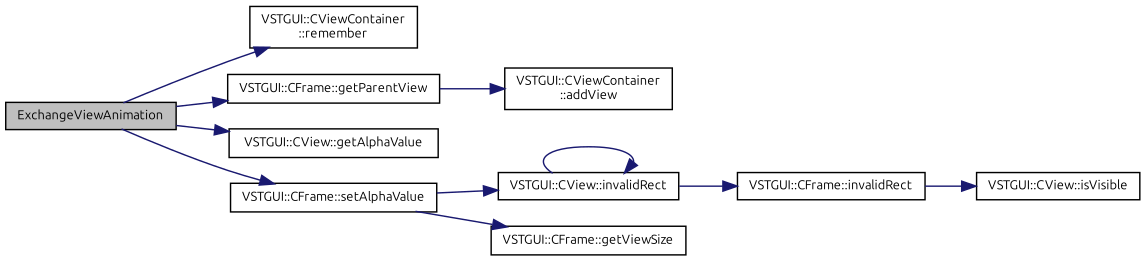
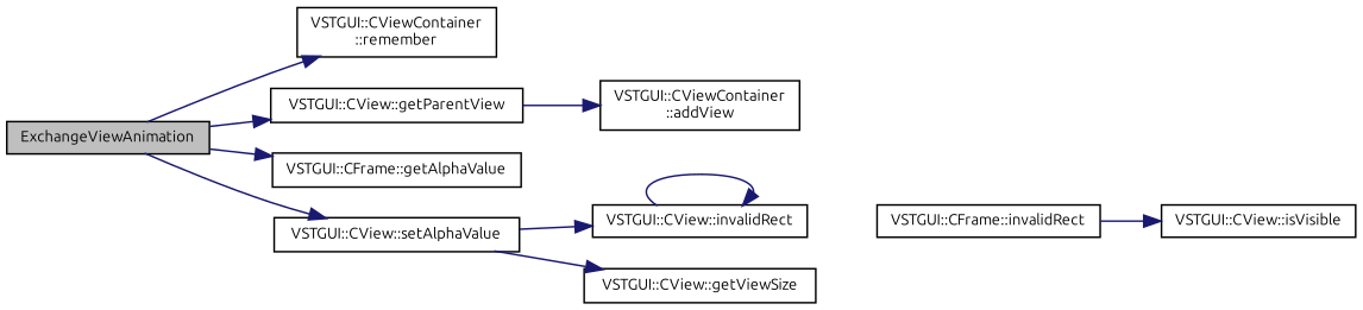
  digraph {
    fontname=Ubuntu
    rankdir=LR
    node [color=black fontname=Ubuntu fontsize=9 shape=record]
    edge [color=midnightblue fontname=Ubuntu fontsize=9 labelfontname=Arial labelfontsize=9 style=solid]
    n1 [fillcolor=grey75 fontcolor=black height=0.2 label=ExchangeViewAnimation style=filled width=0.4]
    n2 [height=0.2 label="VSTGUI::CViewContainer\l::remember" width=0.4]
-   n3 [height=0.2 label="VSTGUI::CFrame::getParentView" width=0.4]
-   n4 [height=0.2 label="VSTGUI::CView::getAlphaValue" width=0.4]
-   n5 [height=0.2 label="VSTGUI::CFrame::setAlphaValue" width=0.4]
+   n3 [height=0.2 label="VSTGUI::CView::getParentView" width=0.4]
+   n4 [height=0.2 label="VSTGUI::CFrame::getAlphaValue" width=0.4]
+   n5 [height=0.2 label="VSTGUI::CView::setAlphaValue" width=0.4]
    n6 [height=0.2 label="VSTGUI::CViewContainer\l::addView" width=0.4]
    n7 [height=0.2 label="VSTGUI::CView::invalidRect" width=0.4]
-   n8 [height=0.2 label="VSTGUI::CFrame::getViewSize" width=0.4]
+   n8 [height=0.2 label="VSTGUI::CView::getViewSize" width=0.4]
    n9 [height=0.2 label="VSTGUI::CFrame::invalidRect" width=0.4]
    n10 [height=0.2 label="VSTGUI::CView::isVisible" width=0.4]
    n1 -> n2
    n1 -> n3
    n1 -> n4
    n1 -> n5
    n3 -> n6
    n5 -> n7
    n5 -> n8
    n7 -> n7
-   n7 -> n9
    n9 -> n10
  }
